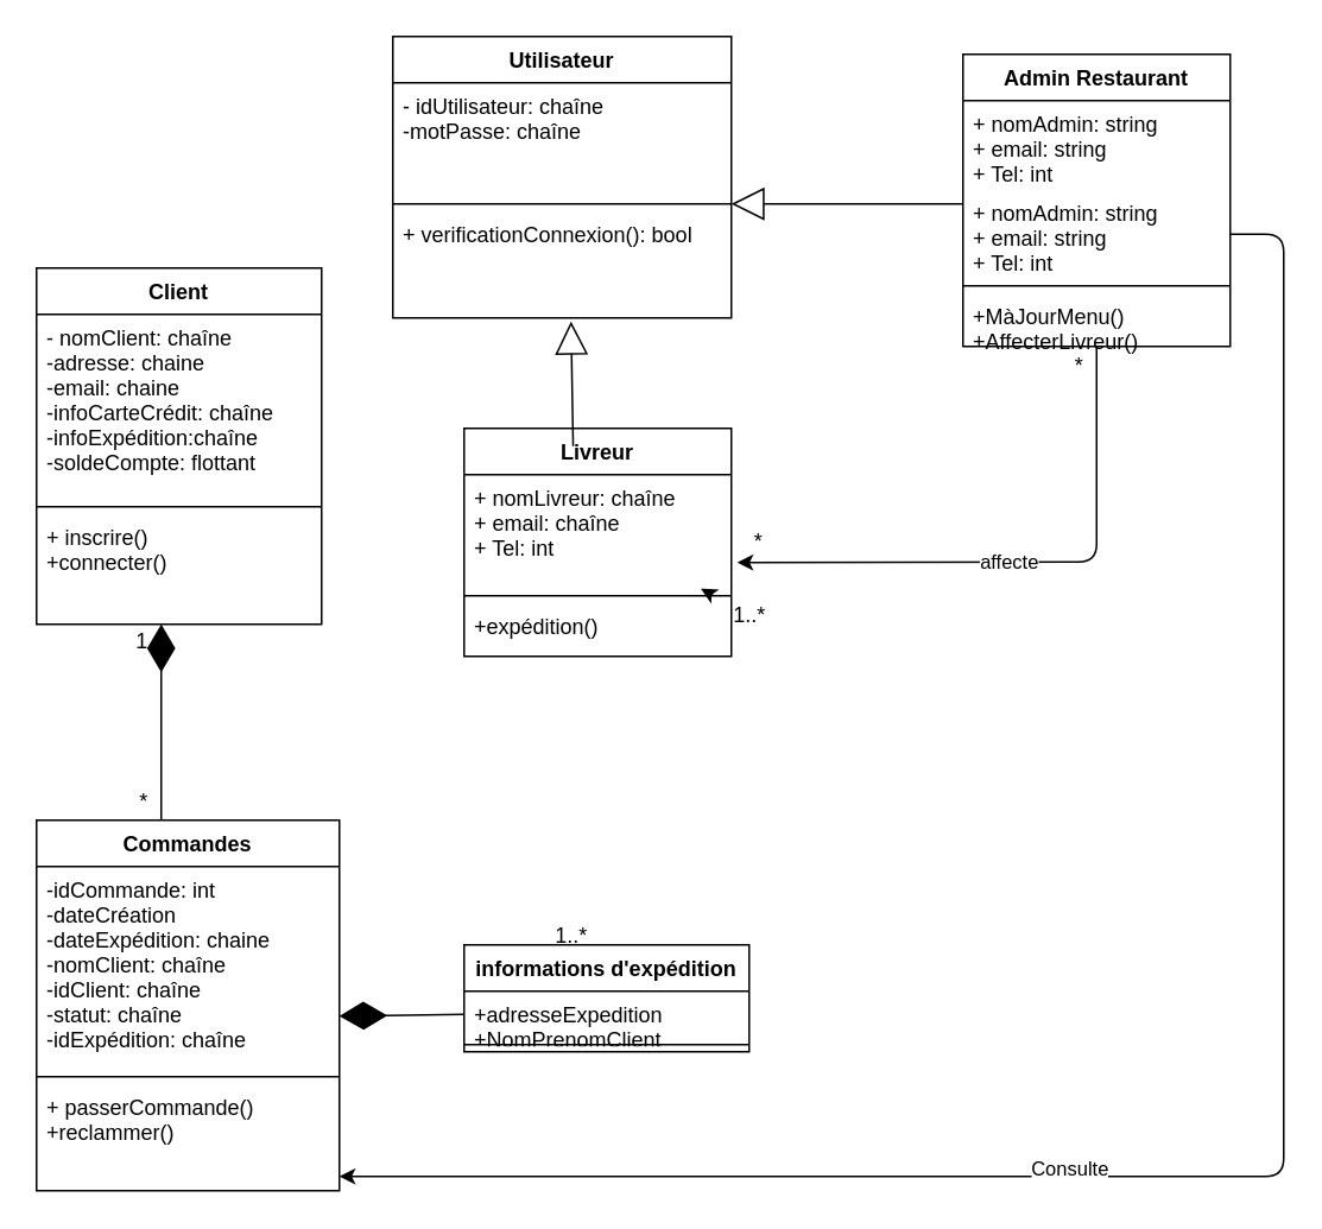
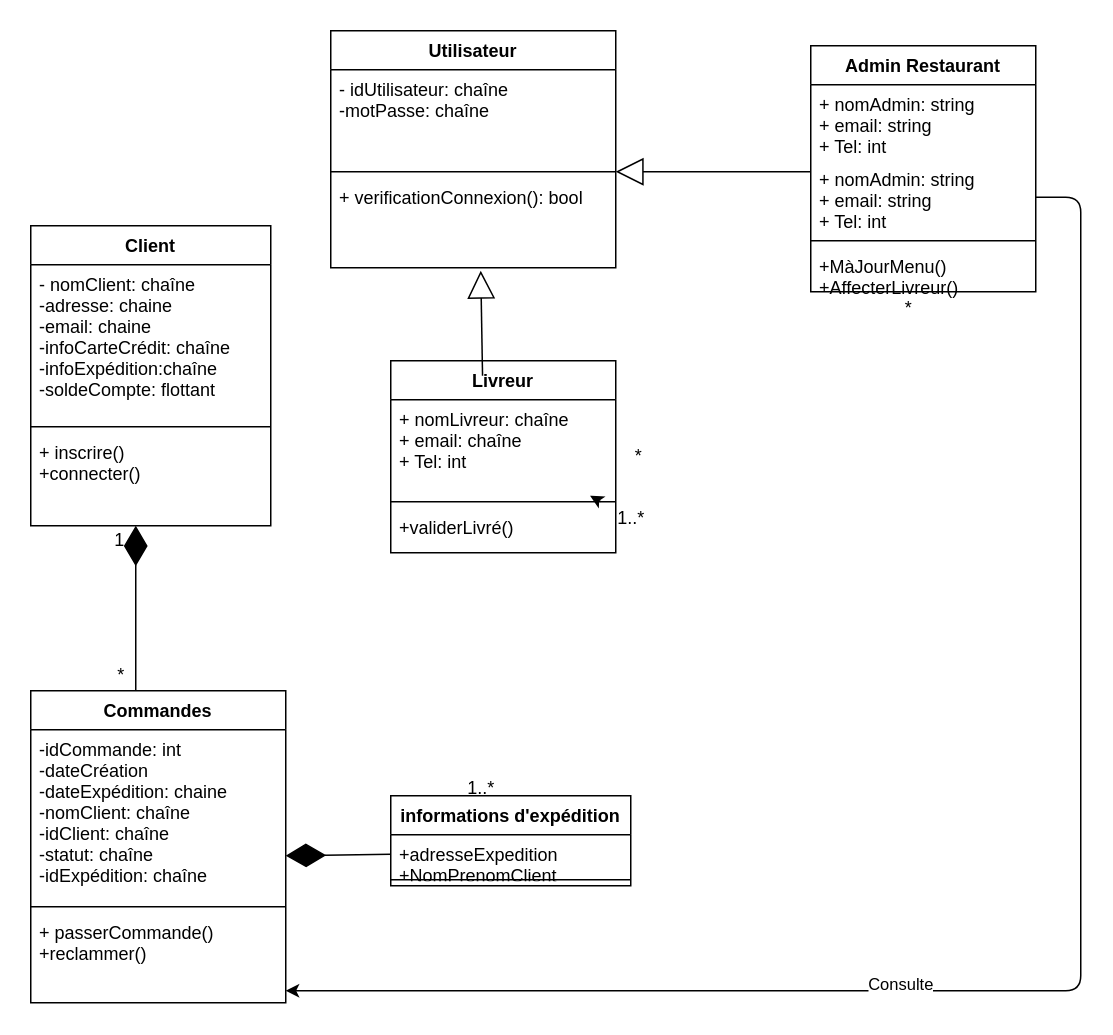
  <mxCell id="0" />
  <mxCell id="1" parent="0" />
- <mxCell id="2" style="edgeStyle=none;html=1;entryX=1.022;entryY=0.771;entryDx=0;entryDy=0;entryPerimeter=0;" edge="1" parent="1" source="4" target="18"><mxGeometry relative="1" as="geometry"><mxPoint x="560" y="323" as="targetPoint" /><Array as="points"><mxPoint x="615" y="315" /></Array></mxGeometry></mxCell>
- <mxCell id="3" value="affecte" style="edgeLabel;html=1;align=center;verticalAlign=middle;resizable=0;points=[];" vertex="1" connectable="0" parent="2"><mxGeometry x="0.046" y="-1" relative="1" as="geometry"><mxPoint x="-1" as="offset" /></mxGeometry></mxCell>
  <mxCell id="4" value="Admin Restaurant" style="swimlane;fontStyle=1;align=center;verticalAlign=top;childLayout=stackLayout;horizontal=1;startSize=26;horizontalStack=0;resizeParent=1;resizeParentMax=0;resizeLast=0;collapsible=1;marginBottom=0;" vertex="1" parent="1"><mxGeometry x="540" y="30" width="150" height="164" as="geometry" /></mxCell>
  <mxCell id="5" value="+ nomAdmin: string&#10;+ email: string&#10;+ Tel: int" style="text;strokeColor=none;fillColor=none;align=left;verticalAlign=top;spacingLeft=4;spacingRight=4;overflow=hidden;rotatable=0;points=[[0,0.5],[1,0.5]];portConstraint=eastwest;" vertex="1" parent="4"><mxGeometry y="26" width="150" height="50" as="geometry" /></mxCell>
  <mxCell id="6" value="+ nomAdmin: string&#10;+ email: string&#10;+ Tel: int" style="text;strokeColor=none;fillColor=none;align=left;verticalAlign=top;spacingLeft=4;spacingRight=4;overflow=hidden;rotatable=0;points=[[0,0.5],[1,0.5]];portConstraint=eastwest;" vertex="1" parent="4"><mxGeometry y="76" width="150" height="50" as="geometry" /></mxCell>
  <mxCell id="7" value="" style="line;strokeWidth=1;fillColor=none;align=left;verticalAlign=middle;spacingTop=-1;spacingLeft=3;spacingRight=3;rotatable=0;labelPosition=right;points=[];portConstraint=eastwest;strokeColor=inherit;" vertex="1" parent="4"><mxGeometry y="126" width="150" height="8" as="geometry" /></mxCell>
  <mxCell id="8" value="+MàJourMenu()&#10;+AffecterLivreur()" style="text;strokeColor=none;fillColor=none;align=left;verticalAlign=top;spacingLeft=4;spacingRight=4;overflow=hidden;rotatable=0;points=[[0,0.5],[1,0.5]];portConstraint=eastwest;" vertex="1" parent="4"><mxGeometry y="134" width="150" height="30" as="geometry" /></mxCell>
  <mxCell id="9" value="Client" style="swimlane;fontStyle=1;align=center;verticalAlign=top;childLayout=stackLayout;horizontal=1;startSize=26;horizontalStack=0;resizeParent=1;resizeParentMax=0;resizeLast=0;collapsible=1;marginBottom=0;" vertex="1" parent="1"><mxGeometry y="150" width="160" height="200" as="geometry" x="20" /></mxCell>
  <mxCell id="10" value="- nomClient: chaîne&#10;-adresse: chaine&#10;-email: chaine&#10;-infoCarteCrédit: chaîne&#10;-infoExpédition:chaîne&#10;-soldeCompte: flottant " style="text;strokeColor=none;fillColor=none;align=left;verticalAlign=top;spacingLeft=4;spacingRight=4;overflow=hidden;rotatable=0;points=[[0,0.5],[1,0.5]];portConstraint=eastwest;" vertex="1" parent="9"><mxGeometry y="26" width="160" height="104" as="geometry" /></mxCell>
  <mxCell id="11" value="" style="line;strokeWidth=1;fillColor=none;align=left;verticalAlign=middle;spacingTop=-1;spacingLeft=3;spacingRight=3;rotatable=0;labelPosition=right;points=[];portConstraint=eastwest;strokeColor=inherit;" vertex="1" parent="9"><mxGeometry y="130" width="160" height="8" as="geometry" /></mxCell>
  <mxCell id="12" value="+ inscrire()&#10;+connecter()" style="text;strokeColor=none;fillColor=none;align=left;verticalAlign=top;spacingLeft=4;spacingRight=4;overflow=hidden;rotatable=0;points=[[0,0.5],[1,0.5]];portConstraint=eastwest;" vertex="1" parent="9"><mxGeometry y="138" width="160" height="62" as="geometry" /></mxCell>
  <mxCell id="13" value="Utilisateur" style="swimlane;fontStyle=1;align=center;verticalAlign=top;childLayout=stackLayout;horizontal=1;startSize=26;horizontalStack=0;resizeParent=1;resizeParentMax=0;resizeLast=0;collapsible=1;marginBottom=0;" vertex="1" parent="1"><mxGeometry x="220" y="20" width="190" height="158" as="geometry" /></mxCell>
  <mxCell id="14" value="- idUtilisateur: chaîne&#10;-motPasse: chaîne&#10;" style="text;strokeColor=none;fillColor=none;align=left;verticalAlign=top;spacingLeft=4;spacingRight=4;overflow=hidden;rotatable=0;points=[[0,0.5],[1,0.5]];portConstraint=eastwest;" vertex="1" parent="13"><mxGeometry y="26" width="190" height="64" as="geometry" /></mxCell>
  <mxCell id="15" value="" style="line;strokeWidth=1;fillColor=none;align=left;verticalAlign=middle;spacingTop=-1;spacingLeft=3;spacingRight=3;rotatable=0;labelPosition=right;points=[];portConstraint=eastwest;strokeColor=inherit;" vertex="1" parent="13"><mxGeometry y="90" width="190" height="8" as="geometry" /></mxCell>
  <mxCell id="16" value="+ verificationConnexion(): bool" style="text;strokeColor=none;fillColor=none;align=left;verticalAlign=top;spacingLeft=4;spacingRight=4;overflow=hidden;rotatable=0;points=[[0,0.5],[1,0.5]];portConstraint=eastwest;" vertex="1" parent="13"><mxGeometry y="98" width="190" height="60" as="geometry" /></mxCell>
  <mxCell id="17" value="Livreur" style="swimlane;fontStyle=1;align=center;verticalAlign=top;childLayout=stackLayout;horizontal=1;startSize=26;horizontalStack=0;resizeParent=1;resizeParentMax=0;resizeLast=0;collapsible=1;marginBottom=0;" vertex="1" parent="1"><mxGeometry x="260" y="240" width="150" height="128" as="geometry" /></mxCell>
  <mxCell id="18" value="+ nomLivreur: chaîne&#10;+ email: chaîne&#10;+ Tel: int" style="text;strokeColor=none;fillColor=none;align=left;verticalAlign=top;spacingLeft=4;spacingRight=4;overflow=hidden;rotatable=0;points=[[0,0.5],[1,0.5]];portConstraint=eastwest;" vertex="1" parent="17"><mxGeometry y="26" width="150" height="64" as="geometry" /></mxCell>
  <mxCell id="19" value="" style="line;strokeWidth=1;fillColor=none;align=left;verticalAlign=middle;spacingTop=-1;spacingLeft=3;spacingRight=3;rotatable=0;labelPosition=right;points=[];portConstraint=eastwest;strokeColor=inherit;" vertex="1" parent="17"><mxGeometry y="90" width="150" height="8" as="geometry" /></mxCell>
- <mxCell id="20" value="+expédition()" style="text;strokeColor=none;fillColor=none;align=left;verticalAlign=top;spacingLeft=4;spacingRight=4;overflow=hidden;rotatable=0;points=[[0,0.5],[1,0.5]];portConstraint=eastwest;" vertex="1" parent="17"><mxGeometry y="98" width="150" height="30" as="geometry" /></mxCell>
+ <mxCell id="20" value="+validerLivré()" style="text;strokeColor=none;fillColor=none;align=left;verticalAlign=top;spacingLeft=4;spacingRight=4;overflow=hidden;rotatable=0;points=[[0,0.5],[1,0.5]];portConstraint=eastwest;" vertex="1" parent="17"><mxGeometry y="98" width="150" height="30" as="geometry" /></mxCell>
  <mxCell id="21" value="Commandes" style="swimlane;fontStyle=1;align=center;verticalAlign=top;childLayout=stackLayout;horizontal=1;startSize=26;horizontalStack=0;resizeParent=1;resizeParentMax=0;resizeLast=0;collapsible=1;marginBottom=0;" vertex="1" parent="1"><mxGeometry y="460" width="170" height="208" as="geometry" x="20" /></mxCell>
  <mxCell id="22" value="-idCommande: int&#10;-dateCréation&#10;-dateExpédition: chaine&#10;-nomClient: chaîne&#10;-idClient: chaîne&#10;-statut: chaîne&#10;-idExpédition: chaîne " style="text;strokeColor=none;fillColor=none;align=left;verticalAlign=top;spacingLeft=4;spacingRight=4;overflow=hidden;rotatable=0;points=[[0,0.5],[1,0.5]];portConstraint=eastwest;" vertex="1" parent="21"><mxGeometry y="26" width="170" height="114" as="geometry" /></mxCell>
  <mxCell id="23" value="" style="line;strokeWidth=1;fillColor=none;align=left;verticalAlign=middle;spacingTop=-1;spacingLeft=3;spacingRight=3;rotatable=0;labelPosition=right;points=[];portConstraint=eastwest;strokeColor=inherit;" vertex="1" parent="21"><mxGeometry y="140" width="170" height="8" as="geometry" /></mxCell>
  <mxCell id="24" value="+ passerCommande()&#10;+reclammer()&#10;" style="text;strokeColor=none;fillColor=none;align=left;verticalAlign=top;spacingLeft=4;spacingRight=4;overflow=hidden;rotatable=0;points=[[0,0.5],[1,0.5]];portConstraint=eastwest;" vertex="1" parent="21"><mxGeometry y="148" width="170" height="60" as="geometry" /></mxCell>
  <mxCell id="25" value="informations d'expédition" style="swimlane;fontStyle=1;align=center;verticalAlign=top;childLayout=stackLayout;horizontal=1;startSize=26;horizontalStack=0;resizeParent=1;resizeParentMax=0;resizeLast=0;collapsible=1;marginBottom=0;" vertex="1" parent="1"><mxGeometry x="260" y="530" width="160" height="60" as="geometry" /></mxCell>
  <mxCell id="26" value="+adresseExpedition&#10;+NomPrenomClient" style="text;strokeColor=none;fillColor=none;align=left;verticalAlign=top;spacingLeft=4;spacingRight=4;overflow=hidden;rotatable=0;points=[[0,0.5],[1,0.5]];portConstraint=eastwest;" vertex="1" parent="25"><mxGeometry y="26" width="160" height="26" as="geometry" /></mxCell>
  <mxCell id="27" value="" style="line;strokeWidth=1;fillColor=none;align=left;verticalAlign=middle;spacingTop=-1;spacingLeft=3;spacingRight=3;rotatable=0;labelPosition=right;points=[];portConstraint=eastwest;strokeColor=inherit;" vertex="1" parent="25"><mxGeometry y="52" width="160" height="8" as="geometry" /></mxCell>
  <mxCell id="28" value="" style="endArrow=block;endSize=16;endFill=0;html=1;" edge="1" parent="1" target="15"><mxGeometry width="160" relative="1" as="geometry"><mxPoint x="540" y="114" as="sourcePoint" /><mxPoint x="470" y="350" as="targetPoint" /></mxGeometry></mxCell>
  <mxCell id="29" value="" style="endArrow=block;endSize=16;endFill=0;html=1;exitX=0.408;exitY=0.078;exitDx=0;exitDy=0;exitPerimeter=0;" edge="1" parent="1" source="17"><mxGeometry width="160" relative="1" as="geometry"><mxPoint x="445.41" y="257.544" as="sourcePoint" /><mxPoint x="320" y="180" as="targetPoint" /></mxGeometry></mxCell>
  <mxCell id="30" value="" style="endArrow=diamondThin;endFill=1;endSize=24;html=1;" edge="1" parent="1"><mxGeometry width="160" relative="1" as="geometry"><mxPoint x="90" y="460" as="sourcePoint" /><mxPoint x="90" y="350" as="targetPoint" /></mxGeometry></mxCell>
  <mxCell id="31" value="" style="endArrow=diamondThin;endFill=1;endSize=24;html=1;exitX=0;exitY=0.5;exitDx=0;exitDy=0;" edge="1" parent="1" source="26"><mxGeometry width="160" relative="1" as="geometry"><mxPoint x="200" y="340" as="sourcePoint" /><mxPoint x="190" y="570" as="targetPoint" /></mxGeometry></mxCell>
  <mxCell id="32" style="edgeStyle=none;html=1;exitX=1;exitY=0.5;exitDx=0;exitDy=0;" edge="1" parent="1" source="6"><mxGeometry relative="1" as="geometry"><mxPoint x="190" y="660" as="targetPoint" /><Array as="points"><mxPoint x="720" y="131" /><mxPoint x="720" y="660" /></Array></mxGeometry></mxCell>
  <mxCell id="33" value="Consulte" style="edgeLabel;html=1;align=center;verticalAlign=middle;resizable=0;points=[];" vertex="1" connectable="0" parent="32"><mxGeometry x="0.251" y="-5" relative="1" as="geometry"><mxPoint x="1" as="offset" /></mxGeometry></mxCell>
  <mxCell id="34" value="" style="edgeStyle=none;html=1;" edge="1" parent="1" source="35" target="18"><mxGeometry relative="1" as="geometry" /></mxCell>
  <mxCell id="35" value="1..*" style="text;html=1;align=center;verticalAlign=middle;resizable=0;points=[];autosize=1;strokeColor=none;fillColor=none;" vertex="1" parent="1"><mxGeometry x="400" y="330" width="40" height="30" as="geometry" /></mxCell>
  <mxCell id="36" value="1..*" style="text;html=1;align=center;verticalAlign=middle;resizable=0;points=[];autosize=1;strokeColor=none;fillColor=none;" vertex="1" parent="1"><mxGeometry x="300" y="510" width="40" height="30" as="geometry" /></mxCell>
  <mxCell id="37" value="*" style="text;html=1;align=center;verticalAlign=middle;resizable=0;points=[];autosize=1;strokeColor=none;fillColor=none;" vertex="1" parent="1"><mxGeometry x="590" y="190" width="30" height="30" as="geometry" /></mxCell>
  <mxCell id="38" value="*" style="text;html=1;align=center;verticalAlign=middle;resizable=0;points=[];autosize=1;strokeColor=none;fillColor=none;" vertex="1" parent="1"><mxGeometry x="410" y="289" width="30" height="30" as="geometry" /></mxCell>
  <mxCell id="39" value="1" style="text;html=1;align=center;verticalAlign=middle;resizable=0;points=[];autosize=1;strokeColor=none;fillColor=none;" vertex="1" parent="1"><mxGeometry x="64" y="345" width="30" height="30" as="geometry" /></mxCell>
  <mxCell id="40" value="*" style="text;html=1;align=center;verticalAlign=middle;resizable=0;points=[];autosize=1;strokeColor=none;fillColor=none;" vertex="1" parent="1"><mxGeometry x="65" y="435" width="30" height="30" as="geometry" /></mxCell>
